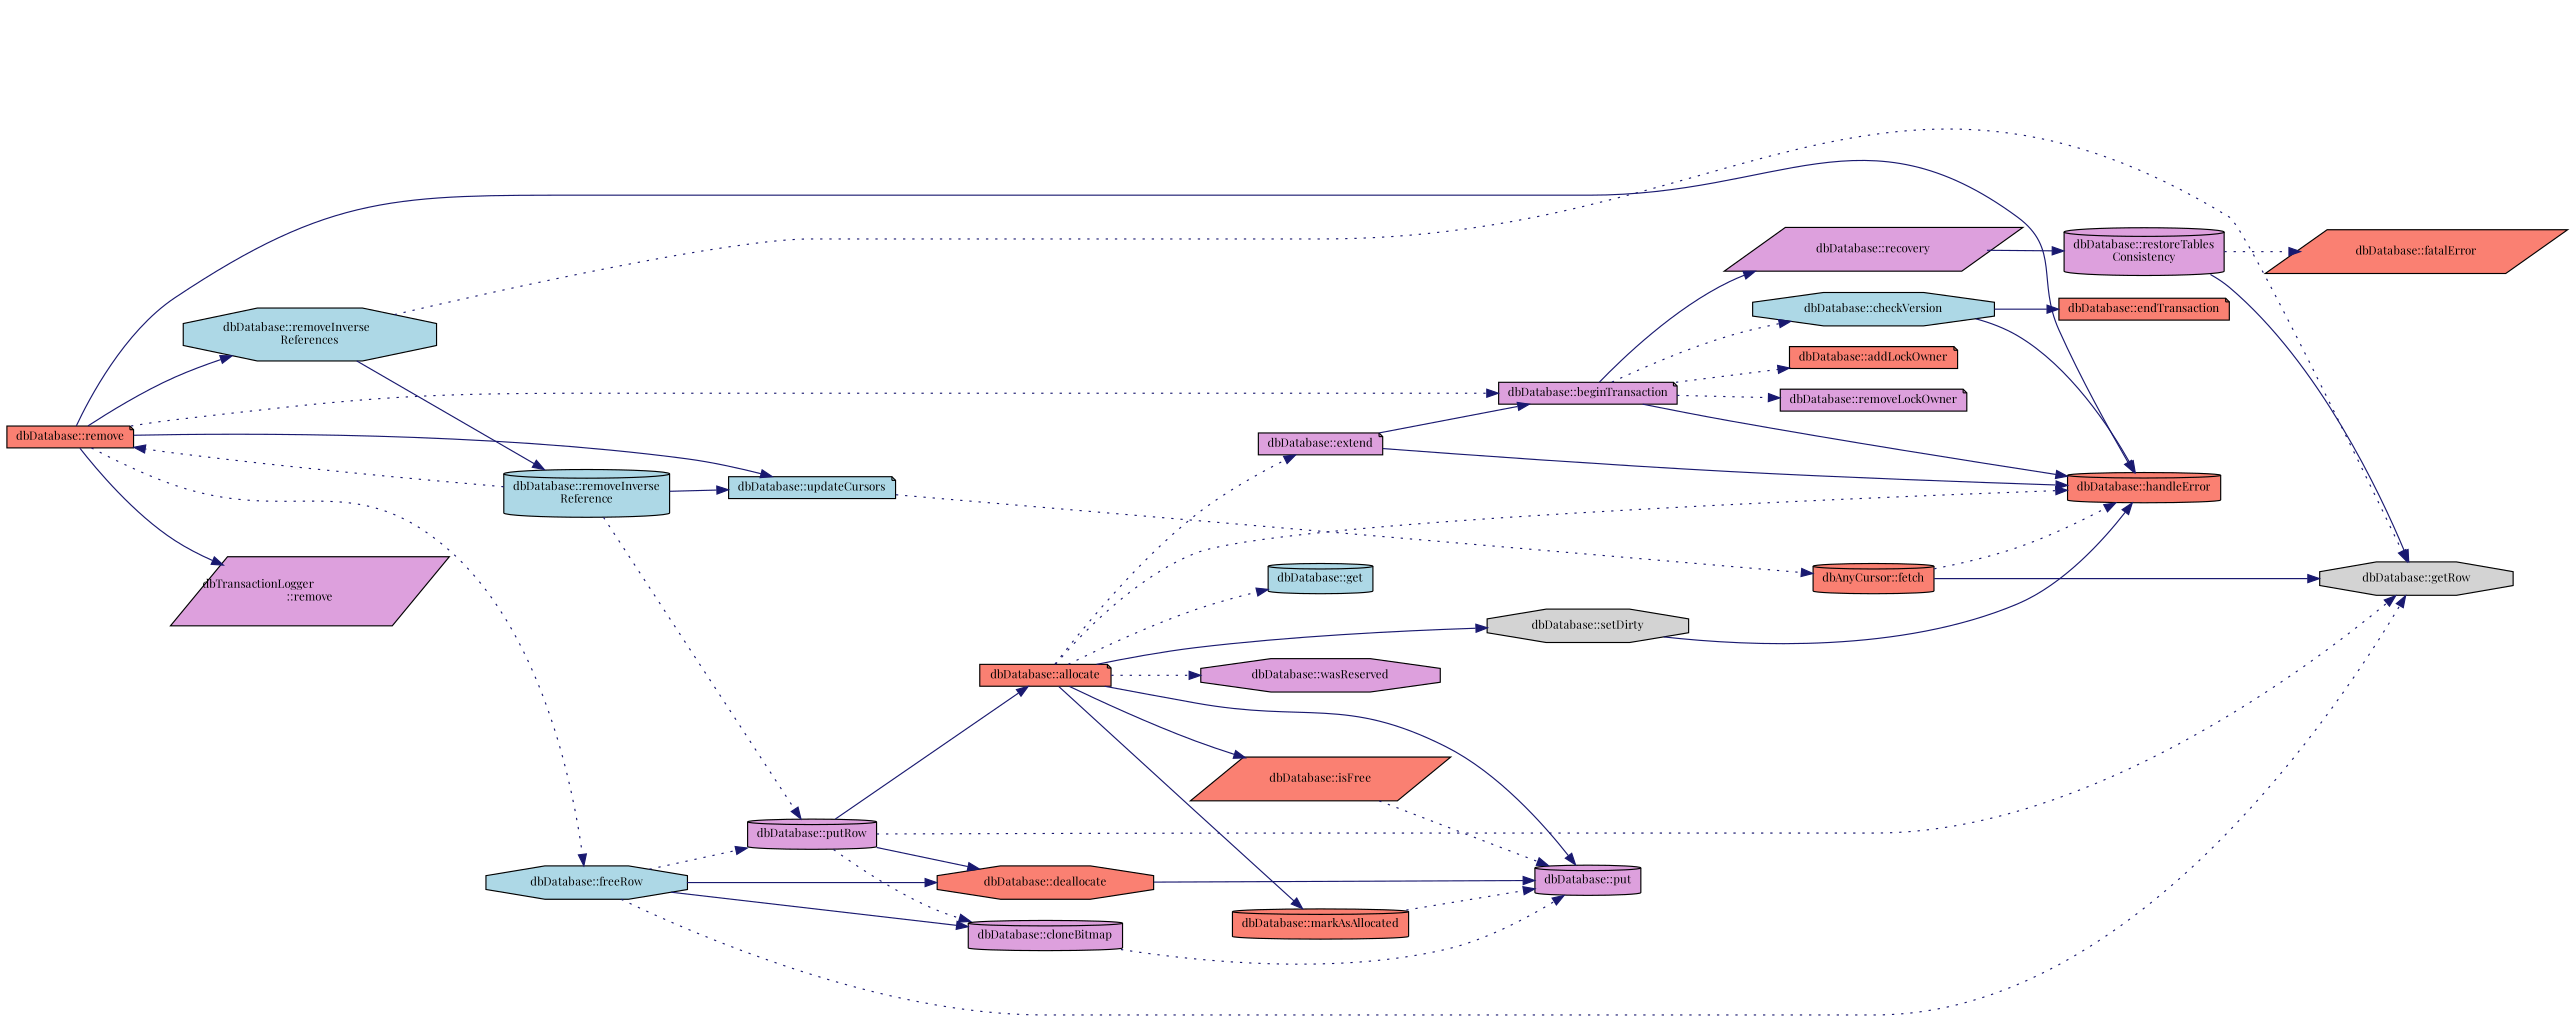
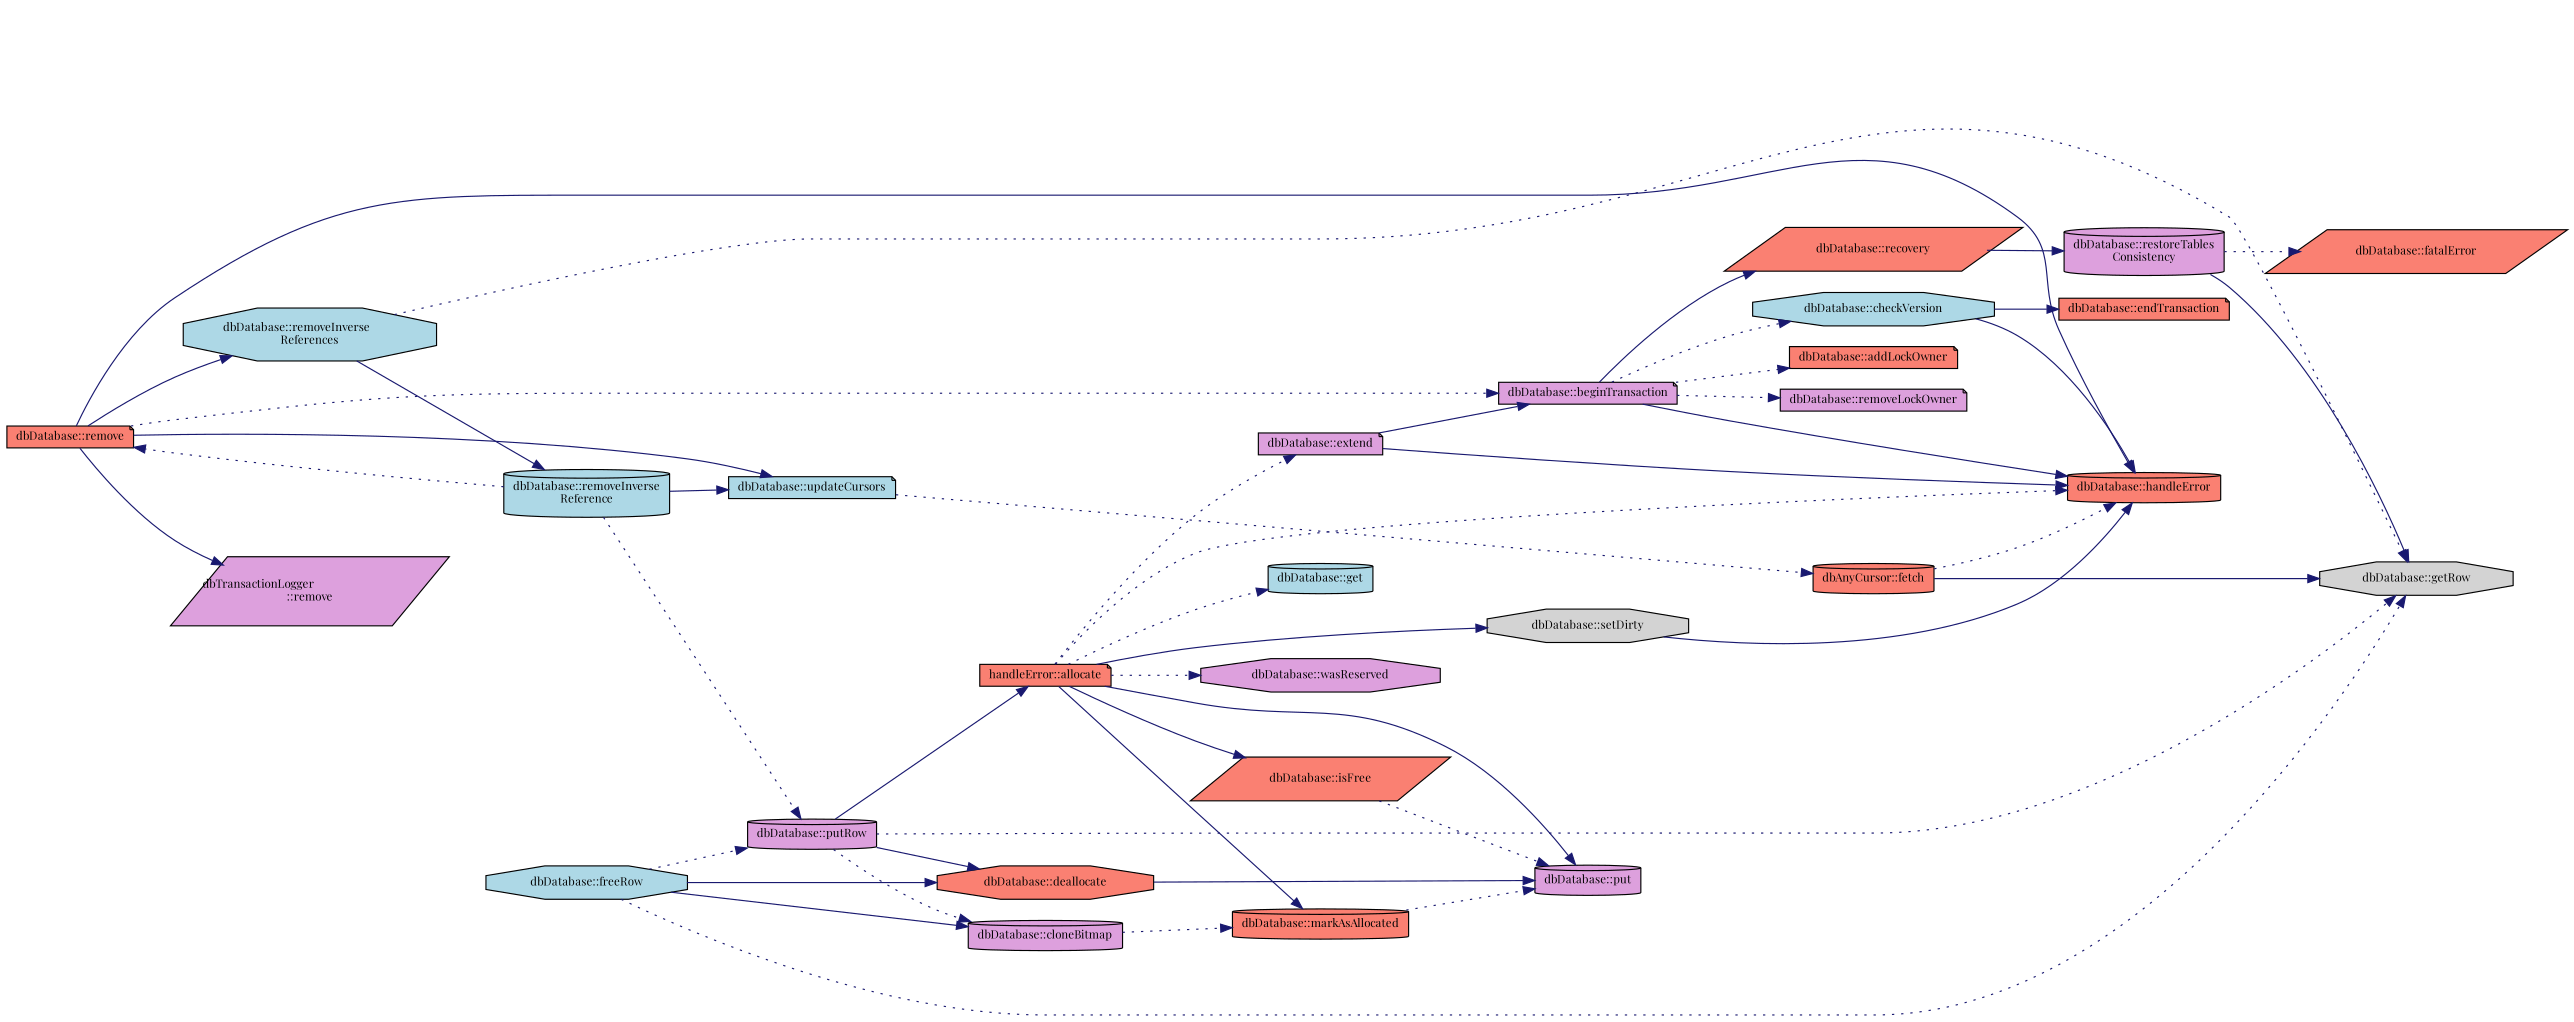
  digraph {
    fontname="Playfair Display"
    rankdir=LR
    node [color=black fillcolor=salmon fontname="Playfair Display" fontsize=10 shape=cylinder style=filled]
    edge [color=midnightblue fontname="Playfair Display" fontsize=10 labelfontname=Helvetica labelfontsize=10 style=solid]
    n1 [fontcolor=black height=0.2 label="dbDatabase::remove" shape=note width=0.4]
    n2 [fillcolor=plum height=0.2 label="dbDatabase::beginTransaction" shape=note width=0.4]
    n3 [height=0.2 label="dbDatabase::handleError" width=0.4]
    n4 [fillcolor=lightblue height=0.2 label="dbDatabase::freeRow" shape=octagon width=0.4]
    n5 [fillcolor=plum height=0.2 label="dbTransactionLogger\l::remove" shape=parallelogram width=0.4]
    n6 [fillcolor=lightblue height=0.2 label="dbDatabase::removeInverse\lReferences" shape=octagon width=0.4]
    n7 [fillcolor=lightblue height=0.2 label="dbDatabase::updateCursors" shape=note width=0.4]
    n8 [height=0.2 label="dbDatabase::addLockOwner" shape=note width=0.4]
    n9 [fillcolor=lightblue height=0.2 label="dbDatabase::checkVersion" shape=octagon width=0.4]
-   n10 [fillcolor=plum height=0.2 label="dbDatabase::recovery" shape=parallelogram width=0.4]
+   n10 [height=0.2 label="dbDatabase::recovery" shape=parallelogram width=0.4]
    n11 [fillcolor=plum height=0.2 label="dbDatabase::removeLockOwner" shape=note width=0.4]
    n12 [fillcolor=lightgrey height=0.2 label="dbDatabase::getRow" shape=octagon width=0.4]
    n13 [fillcolor=plum height=0.2 label="dbDatabase::cloneBitmap" width=0.4]
    n14 [height=0.2 label="dbDatabase::deallocate" shape=octagon width=0.4]
    n15 [fillcolor=plum height=0.2 label="dbDatabase::putRow" width=0.4]
    n16 [fillcolor=lightblue height=0.2 label="dbDatabase::removeInverse\lReference" width=0.4]
    n17 [height=0.2 label="dbAnyCursor::fetch" width=0.4]
    n18 [height=0.2 label="dbDatabase::endTransaction" shape=note width=0.4]
    n19 [fillcolor=plum height=0.2 label="dbDatabase::restoreTables\lConsistency" width=0.4]
    n20 [height=0.2 label="dbDatabase::fatalError" shape=parallelogram width=0.4]
    n21 [fillcolor=plum height=0.2 label="dbDatabase::put" width=0.4]
-   n22 [height=0.2 label="dbDatabase::allocate" shape=note width=0.4]
+   n22 [height=0.2 label="handleError::allocate" shape=note width=0.4]
    n23 [fillcolor=plum height=0.2 label="dbDatabase::extend" shape=note width=0.4]
    n24 [fillcolor=lightblue height=0.2 label="dbDatabase::get" width=0.4]
    n25 [height=0.2 label="dbDatabase::isFree" shape=parallelogram width=0.4]
    n26 [height=0.2 label="dbDatabase::markAsAllocated" width=0.4]
    n27 [fillcolor=lightgrey height=0.2 label="dbDatabase::setDirty" shape=octagon width=0.4]
    n28 [fillcolor=plum height=0.2 label="dbDatabase::wasReserved" shape=octagon width=0.4]
    n1 -> n2 [style=dotted]
    n1 -> n3
-   n1 -> n4 [style=dotted]
    n1 -> n5
    n1 -> n6
    n1 -> n7
    n2 -> n3
    n2 -> n8 [style=dotted]
    n2 -> n9 [style=dotted]
    n2 -> n10
    n2 -> n11 [style=dotted]
    n4 -> n12 [style=dotted]
    n4 -> n13
    n4 -> n14
    n4 -> n15 [style=dotted]
    n6 -> n12 [style=dotted]
    n6 -> n16
    n7 -> n17 [style=dotted]
    n9 -> n3
    n9 -> n18
    n10 -> n19
-   n13 -> n21 [style=dotted]
+   n13 -> n26 [style=dotted]
    n14 -> n21
    n15 -> n12 [style=dotted]
    n15 -> n13 [style=dotted]
    n15 -> n14
    n15 -> n22
    n16 -> n1 [style=dotted]
    n16 -> n7
    n16 -> n15 [style=dotted]
    n17 -> n3 [style=dotted]
    n17 -> n12
    n19 -> n12
    n19 -> n20 [style=dotted]
    n22 -> n3 [style=dotted]
    n22 -> n21
    n22 -> n23 [style=dotted]
    n22 -> n24 [style=dotted]
    n22 -> n25
    n22 -> n26
    n22 -> n27
    n22 -> n28 [style=dotted]
    n23 -> n2
    n23 -> n3
    n25 -> n21 [style=dotted]
    n26 -> n21 [style=dotted]
    n27 -> n3
  }
